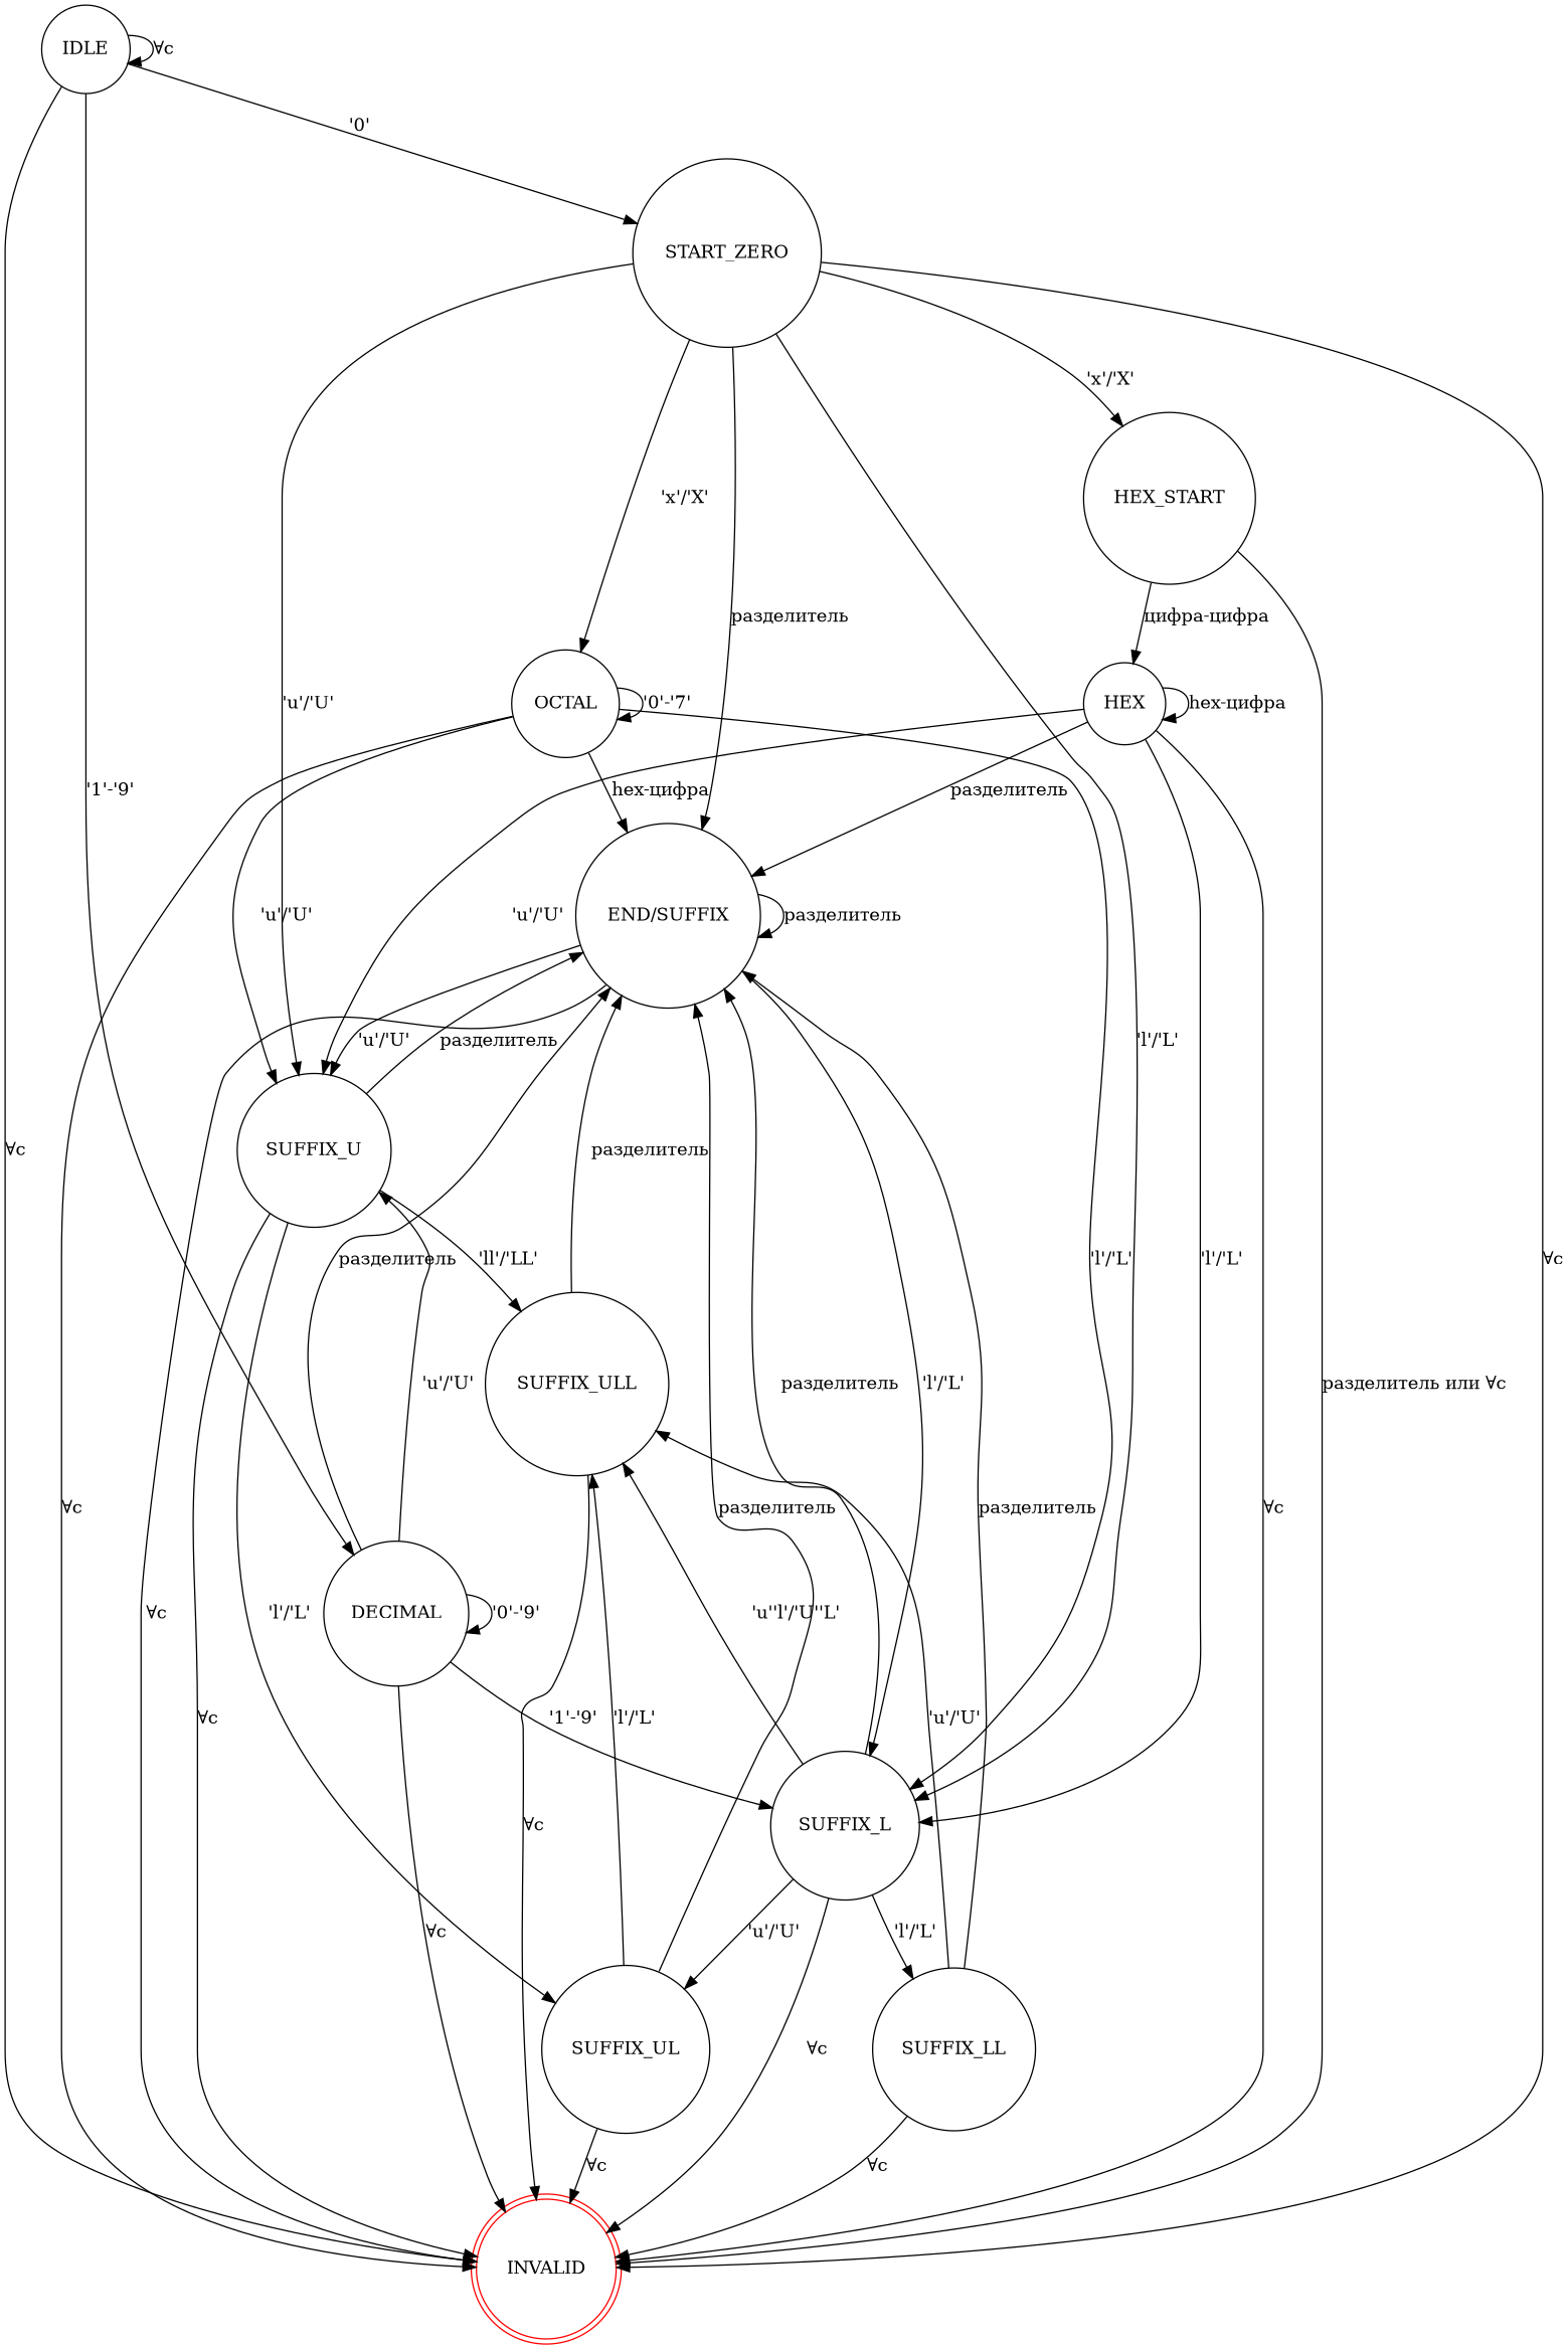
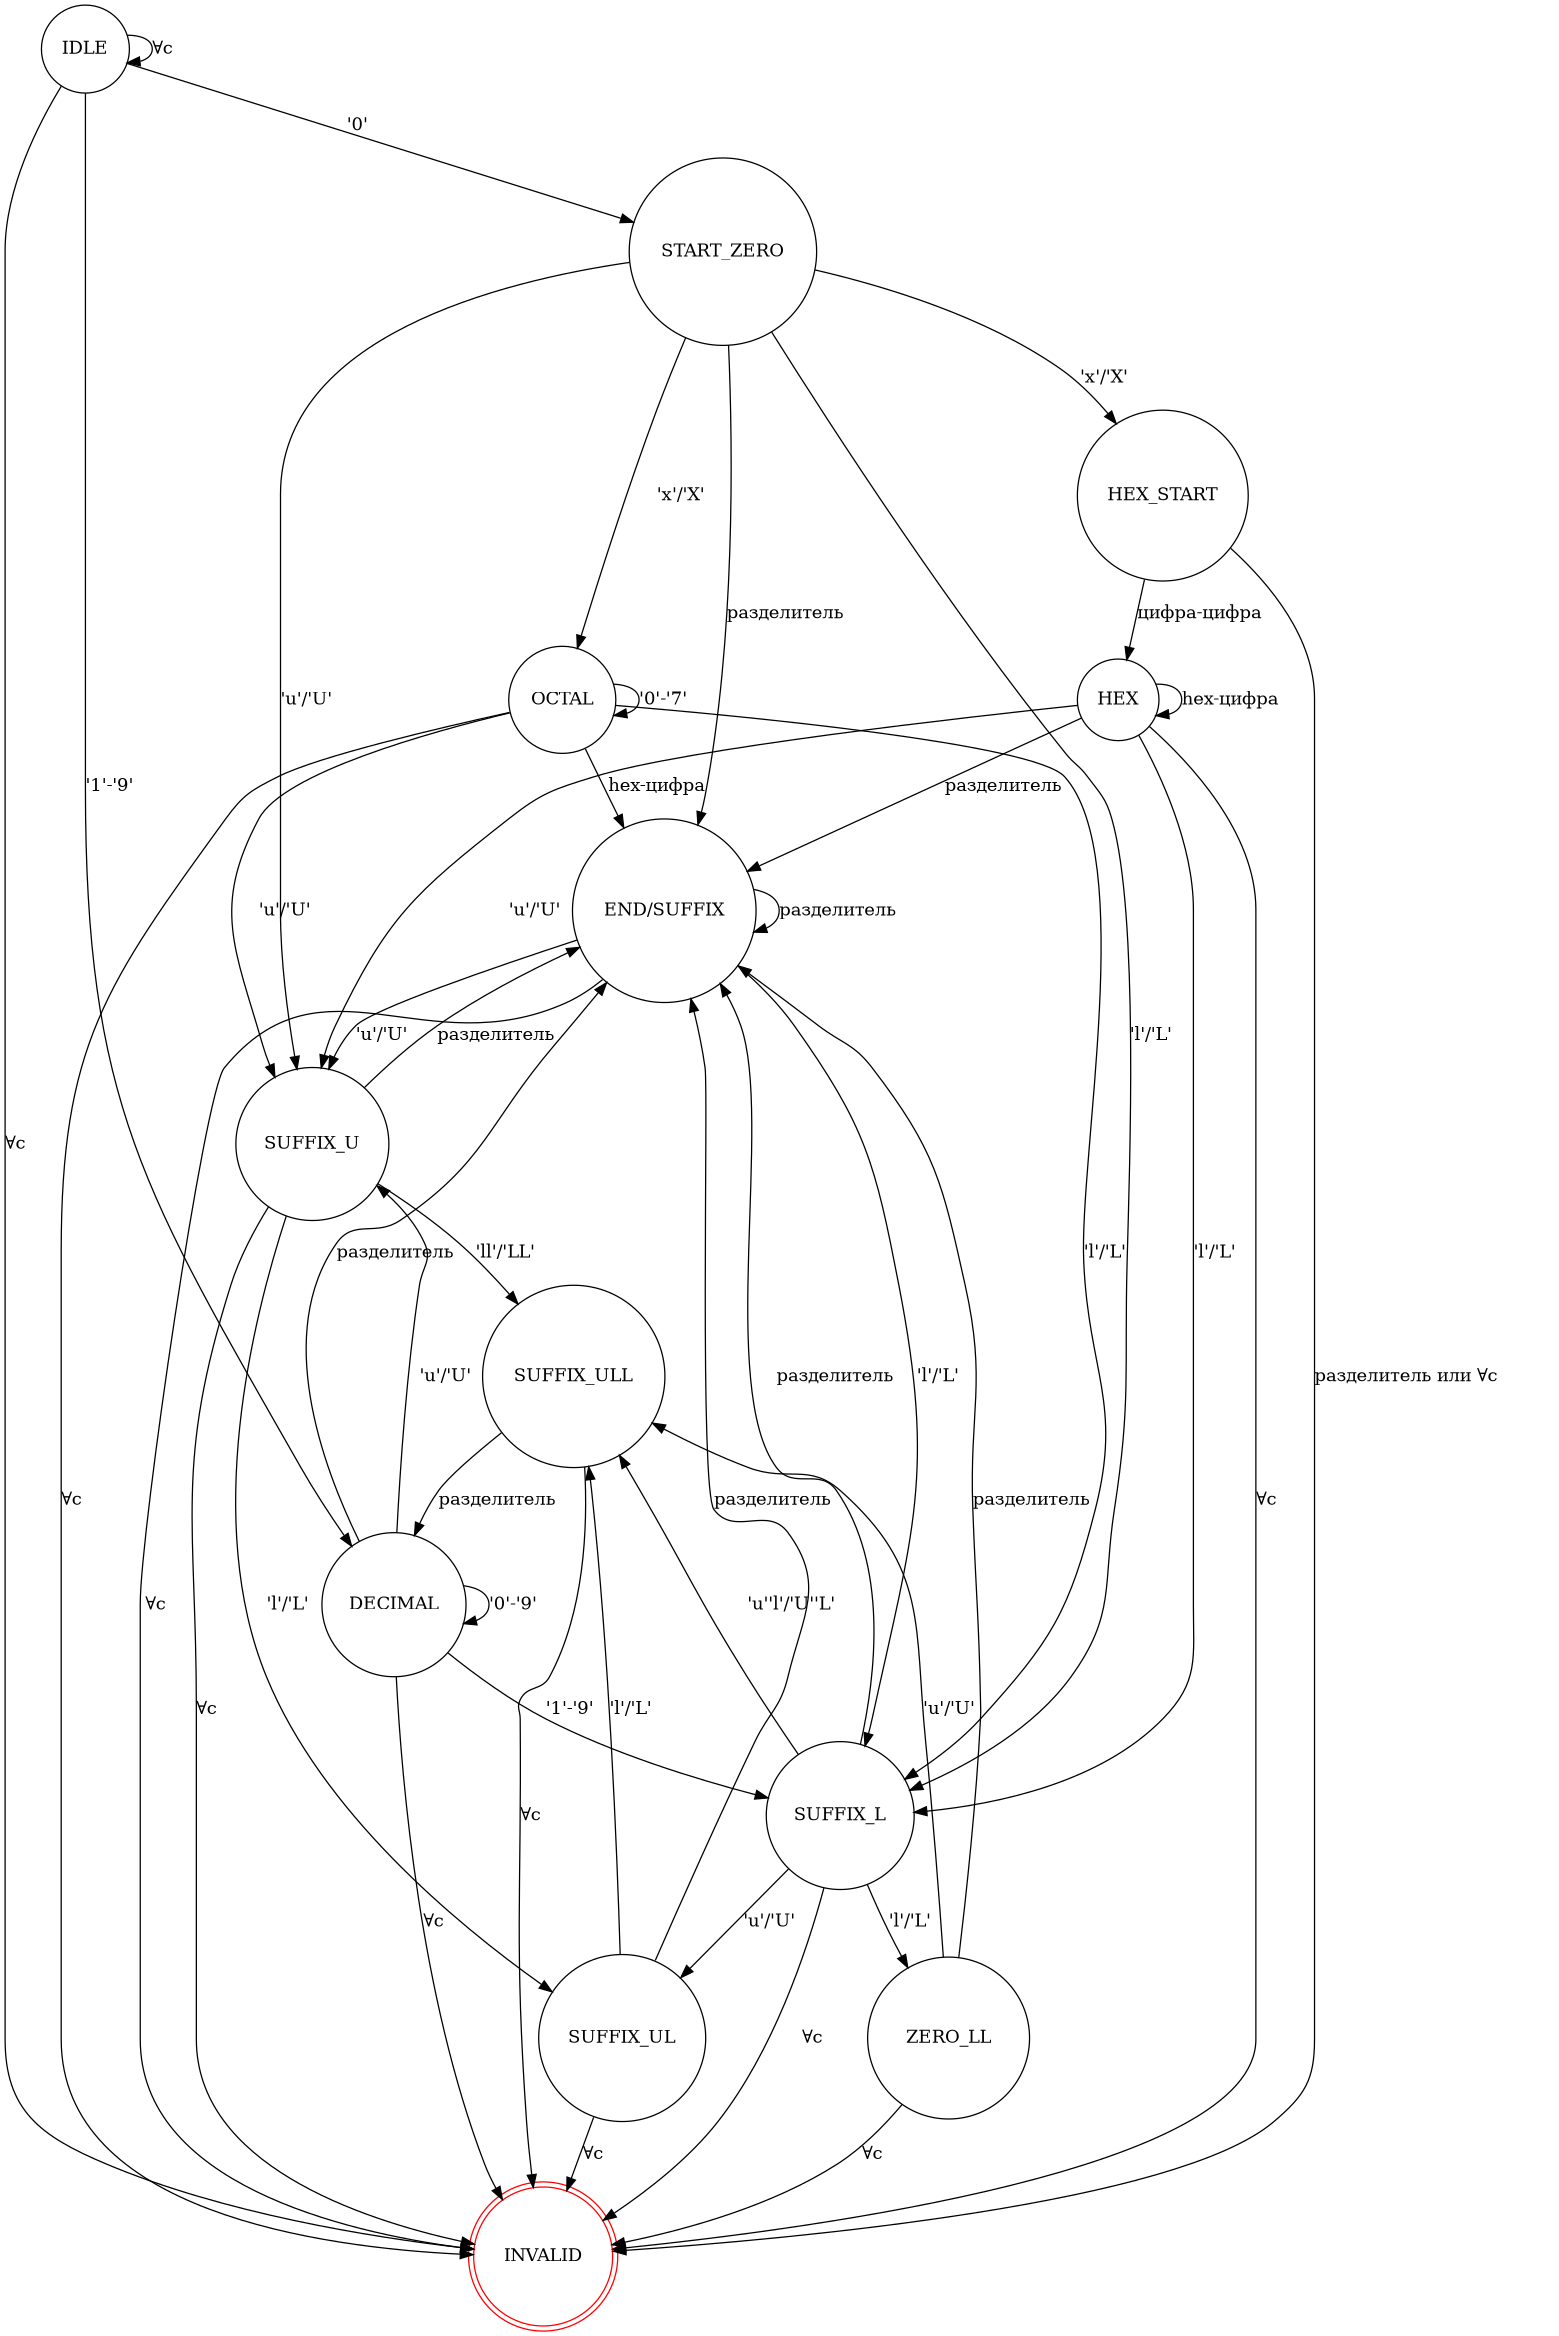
  digraph {
    node [shape=circle]
    n1 [label=IDLE]
    START_ZERO
    DECIMAL
    INVALID [color=red shape=doublecircle]
    OCTAL
    HEX_START
    n7 [label="END/SUFFIX"]
    SUFFIX_U
    SUFFIX_L
    HEX
    SUFFIX_UL
    SUFFIX_ULL
-   SUFFIX_LL
+   SUFFIX_LL [label=ZERO_LL]
    n1 -> n1 [label="∀c"]
    n1 -> START_ZERO [label="'0'"]
    n1 -> DECIMAL [label="'1'-'9'"]
    n1 -> INVALID [label="∀c"]
-   START_ZERO -> INVALID [label="∀c"]
    START_ZERO -> OCTAL [label="'x'/'X'"]
    START_ZERO -> HEX_START [label="'x'/'X'"]
    START_ZERO -> n7 [label="разделитель"]
    START_ZERO -> SUFFIX_U [label="'u'/'U'"]
    START_ZERO -> SUFFIX_L [label="'l'/'L'"]
    DECIMAL -> DECIMAL [label="'0'-'9'"]
    DECIMAL -> INVALID [label="∀c"]
    DECIMAL -> n7 [label="разделитель"]
    DECIMAL -> SUFFIX_U [label="'u'/'U'"]
    DECIMAL -> SUFFIX_L [label="'1'-'9'"]
    OCTAL -> INVALID [label="∀c"]
    OCTAL -> OCTAL [label="'0'-'7'"]
    OCTAL -> n7 [label="hex-цифра"]
    OCTAL -> SUFFIX_U [label="'u'/'U'"]
    OCTAL -> SUFFIX_L [label="'l'/'L'"]
    HEX_START -> INVALID [label="разделитель или ∀c"]
    HEX_START -> HEX [label="цифра-цифра"]
    n7 -> INVALID [label="∀c"]
    n7 -> n7 [label="разделитель"]
    n7 -> SUFFIX_U [label="'u'/'U'"]
    n7 -> SUFFIX_L [label="'l'/'L'"]
    SUFFIX_U -> INVALID [label="∀c"]
    SUFFIX_U -> n7 [label="разделитель"]
    SUFFIX_U -> SUFFIX_UL [label="'l'/'L'"]
    SUFFIX_U -> SUFFIX_ULL [label="'ll'/'LL'"]
    SUFFIX_L -> INVALID [label="∀c"]
    SUFFIX_L -> n7 [label="разделитель"]
    SUFFIX_L -> SUFFIX_UL [label="'u'/'U'"]
    SUFFIX_L -> SUFFIX_ULL [label="'u''l'/'U''L'"]
    SUFFIX_L -> SUFFIX_LL [label="'l'/'L'"]
    HEX -> INVALID [label="∀c"]
    HEX -> n7 [label="разделитель"]
    HEX -> SUFFIX_U [label="'u'/'U'"]
    HEX -> SUFFIX_L [label="'l'/'L'"]
    HEX -> HEX [label="hex-цифра"]
    SUFFIX_UL -> INVALID [label="∀c"]
    SUFFIX_UL -> n7 [label="разделитель"]
    SUFFIX_UL -> SUFFIX_ULL [label="'l'/'L'"]
    SUFFIX_ULL -> INVALID [label="∀c"]
-   SUFFIX_ULL -> n7 [label="разделитель"]
+   SUFFIX_ULL -> DECIMAL [label="разделитель"]
    SUFFIX_LL -> INVALID [label="∀c"]
    SUFFIX_LL -> n7 [label="разделитель"]
    SUFFIX_LL -> SUFFIX_ULL [label="'u'/'U'"]
  }
